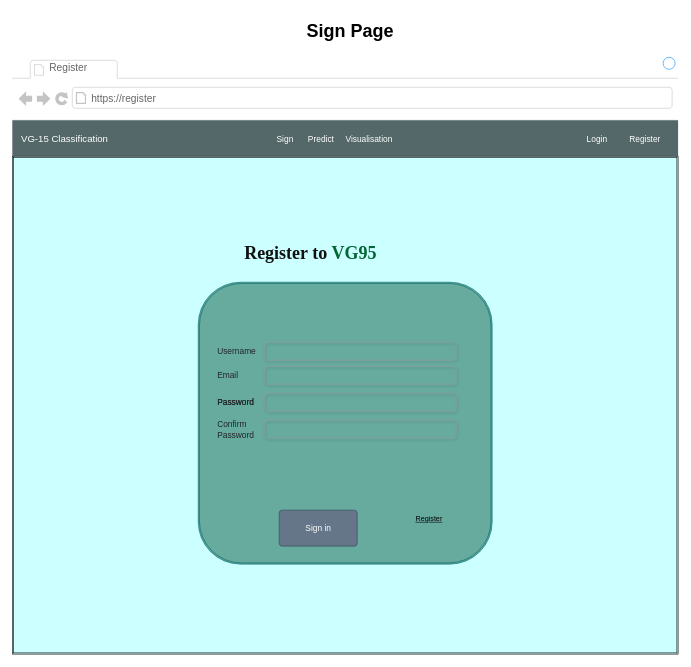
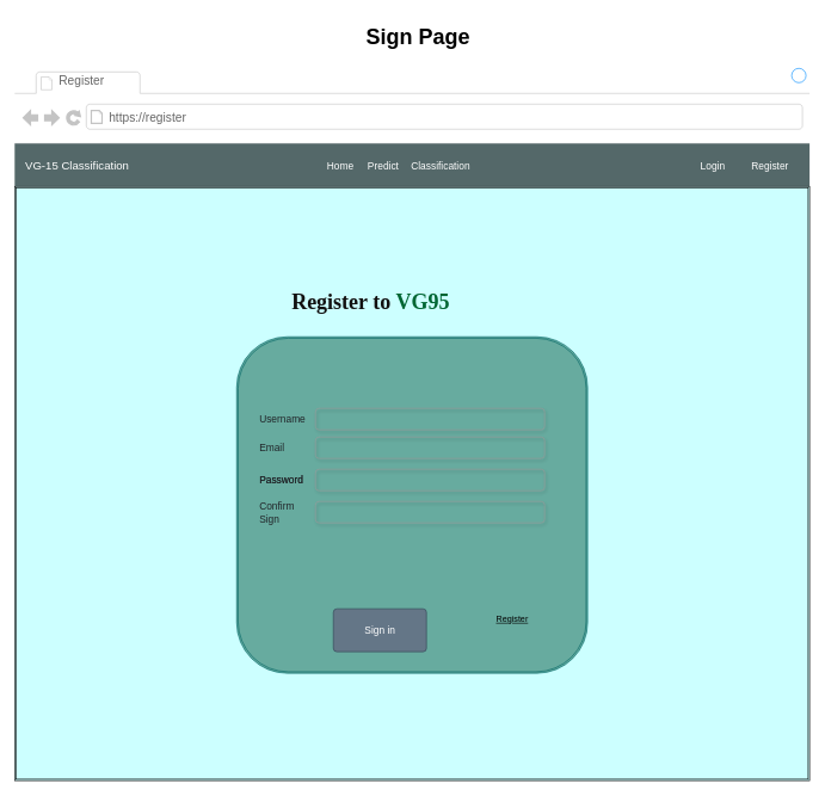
  <mxCell id="0" />
  <mxCell id="1" parent="0" />
  <mxCell id="2" value="&#10;&lt;span style=&quot;color: rgb(255, 255, 255); font-family: Helvetica; font-size: 16px; font-style: normal; font-variant-ligatures: normal; font-variant-caps: normal; font-weight: 400; letter-spacing: normal; orphans: 2; text-align: left; text-indent: 0px; text-transform: none; widows: 2; word-spacing: 0px; -webkit-text-stroke-width: 0px; background-color: rgb(251, 251, 251); text-decoration-thickness: initial; text-decoration-style: initial; text-decoration-color: initial; float: none; display: inline !important;&quot;&gt;CarPrice&lt;/span&gt;&#10;&#10;" style="strokeWidth=1;shadow=0;dashed=0;align=center;html=1;shape=mxgraph.mockup.containers.browserWindow;rSize=0;strokeColor=#FFFFFF;mainText=,;recursiveResize=0;rounded=0;labelBackgroundColor=none;fontFamily=Verdana;fontSize=12;gradientColor=#e4e2e2;labelPadding=0;strokeOpacity=100;" vertex="1" parent="1"><mxGeometry x="20" y="90" width="1110" height="990" as="geometry" /></mxCell>
  <mxCell id="3" value="Register" style="strokeWidth=1;shadow=0;dashed=0;align=center;html=1;shape=mxgraph.mockup.containers.anchor;fontSize=17;fontColor=#666666;align=left;" vertex="1" parent="2"><mxGeometry x="60" y="10" width="180" height="28" as="geometry" /></mxCell>
  <mxCell id="4" value="https://register" style="strokeWidth=1;shadow=0;dashed=0;align=center;html=1;shape=mxgraph.mockup.containers.anchor;rSize=0;fontSize=17;fontColor=#666666;align=left;" vertex="1" parent="2"><mxGeometry x="130" y="60" width="350" height="30" as="geometry" /></mxCell>
  <mxCell id="5" value="VG-15 Classification" style="html=1;shadow=0;dashed=0;fillColor=#546869;strokeColor=none;fontSize=16;fontColor=#ffffff;align=left;spacing=15;" vertex="1" parent="2"><mxGeometry y="110" width="1110" height="60" as="geometry" /></mxCell>
  <mxCell id="6" value="Login" style="fillColor=none;strokeColor=none;fontSize=14;fontColor=#ffffff;align=center;" vertex="1" parent="5"><mxGeometry width="70" height="50" relative="1" as="geometry"><mxPoint x="940" y="5" as="offset" /></mxGeometry></mxCell>
  <mxCell id="7" value="Register" style="fillColor=none;strokeColor=none;fontSize=14;fontColor=#ffffff;align=center;" vertex="1" parent="5"><mxGeometry x="1020" y="5" width="70" height="50" as="geometry" /></mxCell>
- <mxCell id="8" value="Sign" style="fillColor=none;strokeColor=none;fontSize=14;fontColor=#ffffff;align=center;" vertex="1" parent="5"><mxGeometry x="420" y="5" width="70" height="50" as="geometry" /></mxCell>
+ <mxCell id="8" value="Home" style="fillColor=none;strokeColor=none;fontSize=14;fontColor=#ffffff;align=center;" vertex="1" parent="5"><mxGeometry x="420" y="5" width="70" height="50" as="geometry" /></mxCell>
  <mxCell id="9" value="Predict" style="fillColor=none;strokeColor=none;fontSize=14;fontColor=#ffffff;align=center;" vertex="1" parent="5"><mxGeometry x="480" y="5" width="70" height="50" as="geometry" /></mxCell>
- <mxCell id="10" value="Visualisation" style="fillColor=none;strokeColor=none;fontSize=14;fontColor=#ffffff;align=center;" vertex="1" parent="5"><mxGeometry x="560" y="5" width="70" height="50" as="geometry" /></mxCell>
+ <mxCell id="10" value="Classification" style="fillColor=none;strokeColor=none;fontSize=14;fontColor=#ffffff;align=center;" vertex="1" parent="5"><mxGeometry x="560" y="5" width="70" height="50" as="geometry" /></mxCell>
  <mxCell id="11" value="&lt;br&gt;" style="shape=ext;double=1;rounded=0;whiteSpace=wrap;html=1;fillColor=#CCFFFF;" vertex="1" parent="1"><mxGeometry x="20" y="260" width="1110" height="830" as="geometry" /></mxCell>
  <mxCell id="12" value="&lt;br&gt;&lt;br&gt;" style="shape=ext;double=1;rounded=1;whiteSpace=wrap;html=1;strokeColor=#006666;fillColor=#67AB9F;" vertex="1" parent="1"><mxGeometry x="330" y="470" width="490" height="470" as="geometry" /></mxCell>
  <mxCell id="13" value="&lt;font style=&quot;font-size: 30px;&quot;&gt;Sign Page&lt;/font&gt;" style="text;strokeColor=none;fillColor=none;html=1;fontSize=24;fontStyle=1;verticalAlign=middle;align=center;" vertex="1" parent="1"><mxGeometry x="420" y="20" width="325" height="60" as="geometry" /></mxCell>
  <mxCell id="14" value="Username" style="fillColor=none;strokeColor=none;align=left;fontSize=14;fontColor=#212529;" vertex="1" parent="1"><mxGeometry x="360" y="570" width="200" height="30" as="geometry" /></mxCell>
  <mxCell id="15" value="" style="html=1;shadow=1;dashed=0;shape=mxgraph.bootstrap.rrect;rSize=5;fillColor=none;strokeColor=#999999;align=left;spacing=15;fontSize=14;fontColor=#6C767D;" vertex="1" parent="1"><mxGeometry x="440" y="570" width="320" height="30" as="geometry" /></mxCell>
  <mxCell id="16" value="Password" style="fillColor=none;strokeColor=none;align=left;fontSize=14;fontColor=#212529;" vertex="1" parent="1"><mxGeometry x="360" y="655" width="200" height="30" as="geometry" /></mxCell>
  <mxCell id="17" value="" style="html=1;shadow=1;dashed=0;shape=mxgraph.bootstrap.rrect;rSize=5;fillColor=none;strokeColor=#999999;align=left;spacing=15;fontSize=14;fontColor=#6C767D;" vertex="1" parent="1"><mxGeometry x="440" y="610" width="320" height="30" as="geometry" /></mxCell>
  <mxCell id="18" value="Sign in" style="html=1;shadow=0;dashed=0;shape=mxgraph.bootstrap.rrect;rSize=5;fillColor=#647687;strokeColor=#314354;align=center;fontSize=14;fontColor=#ffffff;sketch=0;" vertex="1" parent="1"><mxGeometry x="465" y="850" width="130" height="60" as="geometry" /></mxCell>
  <mxCell id="19" value="&lt;u&gt;Register&lt;/u&gt;" style="text;html=1;strokeColor=none;fillColor=none;align=center;verticalAlign=middle;whiteSpace=wrap;rounded=0;" vertex="1" parent="1"><mxGeometry x="685" y="850" width="60" height="30" as="geometry" /></mxCell>
  <mxCell id="20" value="&lt;b style=&quot;&quot;&gt;&lt;font color=&quot;#121111&quot;&gt;Register to &lt;/font&gt;&lt;font color=&quot;#006633&quot;&gt;VG95&lt;/font&gt;&lt;/b&gt;" style="text;html=1;points=[];align=left;verticalAlign=top;spacingTop=-4;fontSize=30;fontFamily=Verdana" vertex="1" parent="1"><mxGeometry x="405" y="400" width="340" height="50" as="geometry" /></mxCell>
  <mxCell id="21" value="" style="html=1;shadow=1;dashed=0;shape=mxgraph.bootstrap.rrect;rSize=5;fillColor=none;strokeColor=#999999;align=left;spacing=15;fontSize=14;fontColor=#6C767D;" vertex="1" parent="1"><mxGeometry x="440" y="655" width="320" height="30" as="geometry" /></mxCell>
  <mxCell id="22" value="" style="html=1;shadow=1;dashed=0;shape=mxgraph.bootstrap.rrect;rSize=5;fillColor=none;strokeColor=#999999;align=left;spacing=15;fontSize=14;fontColor=#6C767D;" vertex="1" parent="1"><mxGeometry x="440" y="700" width="320" height="30" as="geometry" /></mxCell>
  <mxCell id="23" value="Password" style="fillColor=none;strokeColor=none;align=left;fontSize=14;fontColor=#212529;" vertex="1" parent="1"><mxGeometry x="360" y="655" width="200" height="30" as="geometry" /></mxCell>
- <mxCell id="24" value="Confirm&#10;Password" style="fillColor=none;strokeColor=none;align=left;fontSize=14;fontColor=#212529;" vertex="1" parent="1"><mxGeometry x="360" y="700" width="200" height="30" as="geometry" /></mxCell>
+ <mxCell id="24" value="Confirm&#10;Sign" style="fillColor=none;strokeColor=none;align=left;fontSize=14;fontColor=#212529;" vertex="1" parent="1"><mxGeometry x="360" y="700" width="200" height="30" as="geometry" /></mxCell>
  <mxCell id="25" value="Email" style="fillColor=none;strokeColor=none;align=left;fontSize=14;fontColor=#212529;" vertex="1" parent="1"><mxGeometry x="360" y="610" width="200" height="30" as="geometry" /></mxCell>
